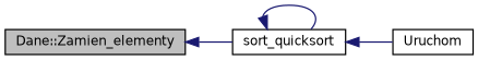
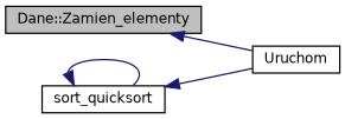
  digraph {
    fontname="DejaVu Sans"
    rankdir=LR
    node [color=black fillcolor=white fontname="DejaVu Sans" fontsize=10 shape=record style=filled]
    edge [color=midnightblue dir=back fontname="DejaVu Sans" fontsize=10 labelfontname=Helvetica labelfontsize=10 style=solid]
    n1 [fillcolor=grey75 fontcolor=black height=0.2 label="Dane::Zamien_elementy" width=0.4]
    n2 [height=0.2 label=sort_quicksort width=0.4]
    n3 [height=0.2 label=Uruchom width=0.4]
-   n1 -> n2
+   n1 -> n3
    n2 -> n2
    n2 -> n3
  }
